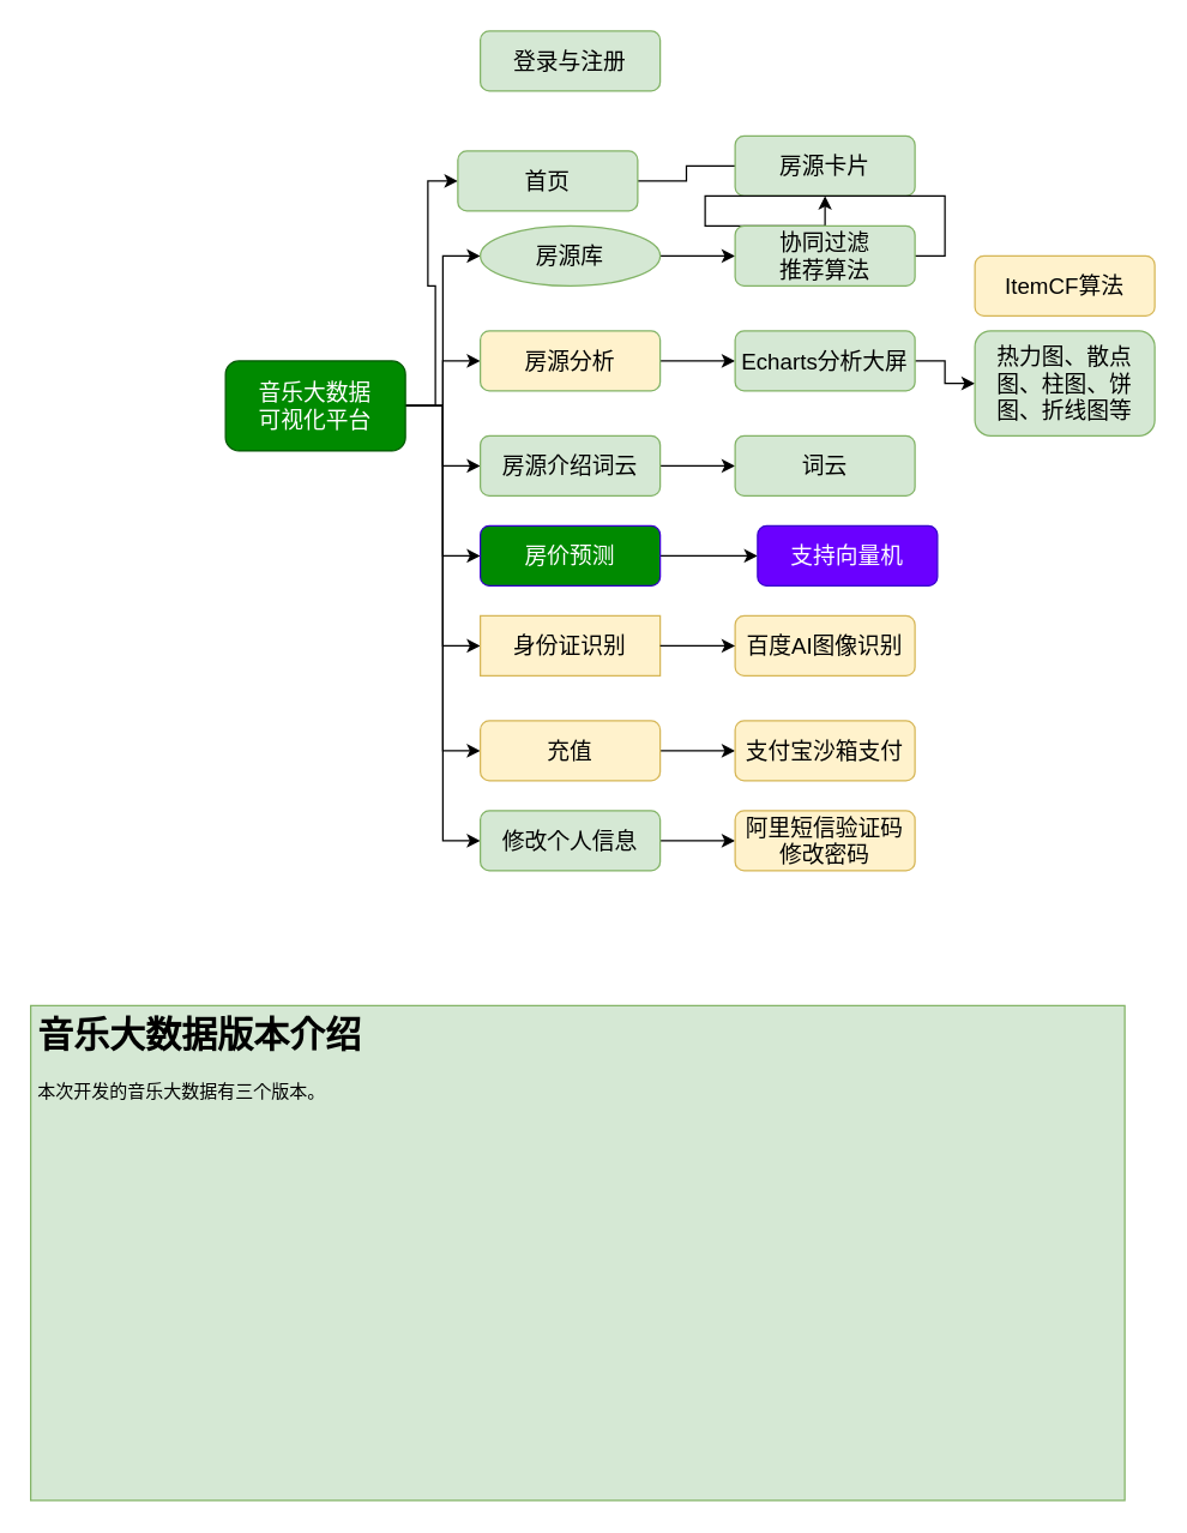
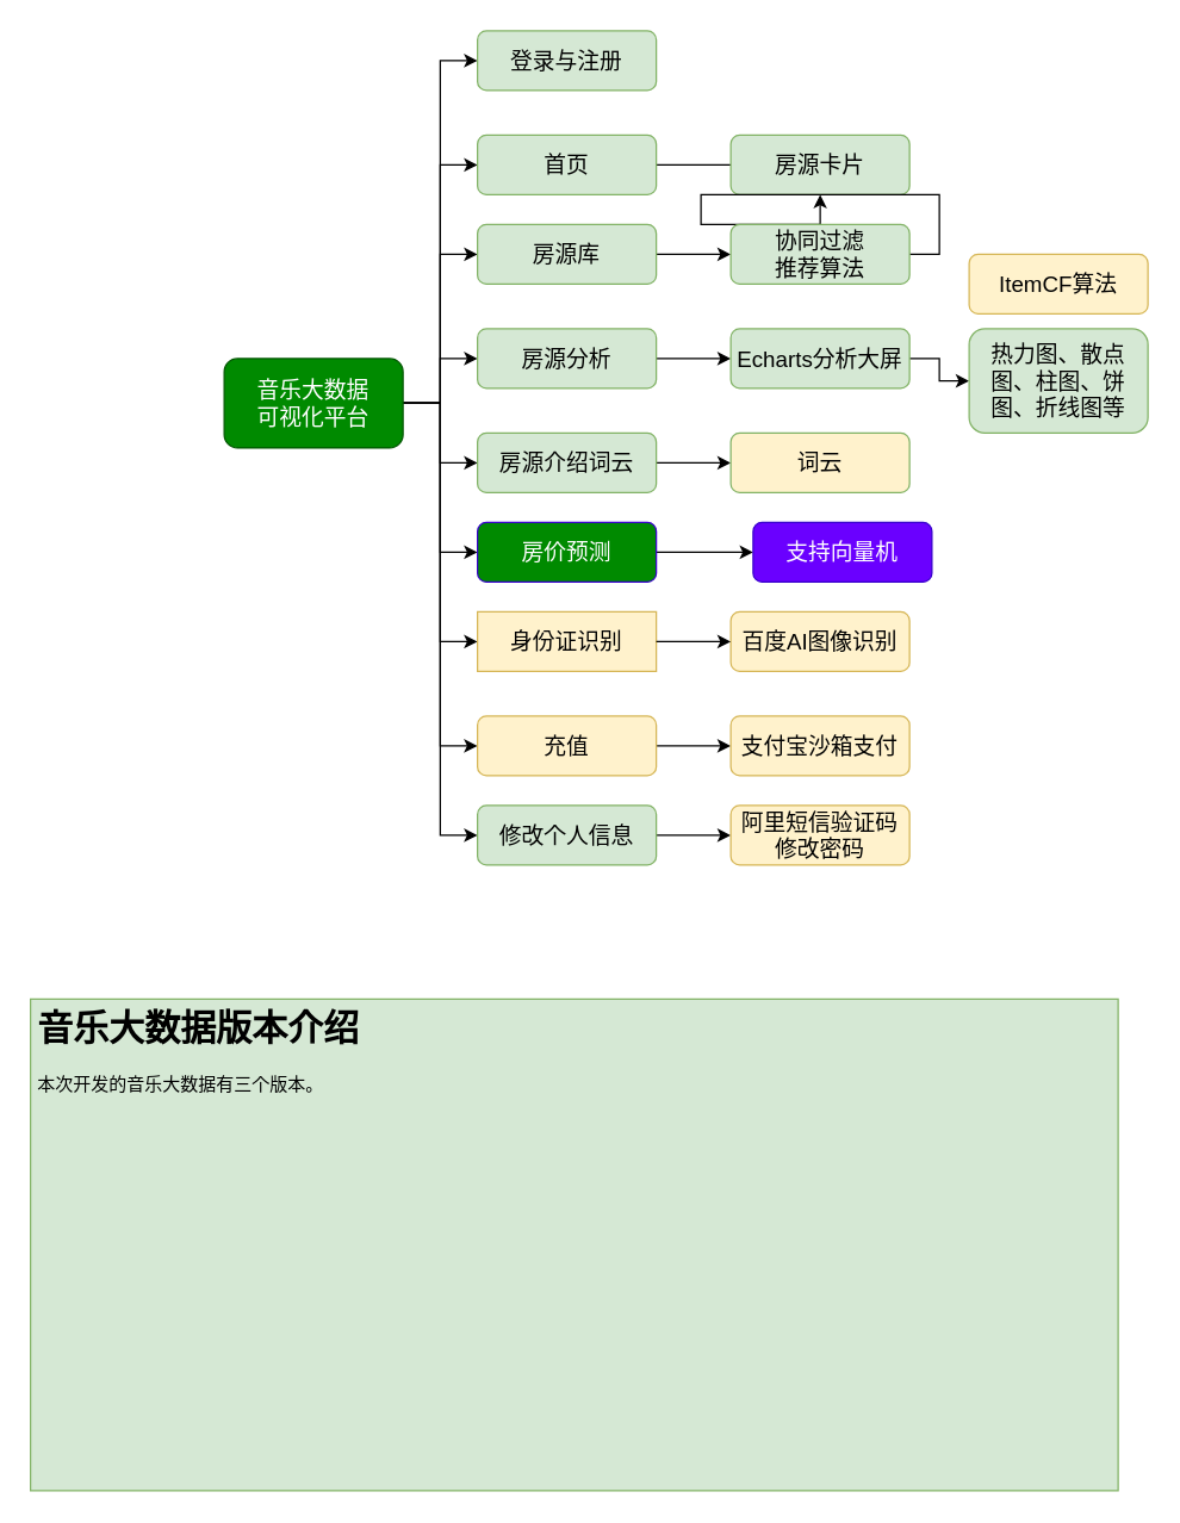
  <mxCell id="0" />
  <mxCell id="1" parent="0" />
+ <mxCell id="2" style="edgeStyle=orthogonalEdgeStyle;rounded=0;orthogonalLoop=1;jettySize=auto;html=1;exitX=1;exitY=0.5;exitDx=0;exitDy=0;entryX=0;entryY=0.5;entryDx=0;entryDy=0;" parent="1" source="11" target="14" edge="1"><mxGeometry relative="1" as="geometry" /></mxCell>
  <mxCell id="3" style="edgeStyle=orthogonalEdgeStyle;rounded=0;orthogonalLoop=1;jettySize=auto;html=1;exitX=1;exitY=0.5;exitDx=0;exitDy=0;entryX=0;entryY=0.5;entryDx=0;entryDy=0;" parent="1" source="11" target="13" edge="1"><mxGeometry relative="1" as="geometry" /></mxCell>
  <mxCell id="4" style="edgeStyle=orthogonalEdgeStyle;rounded=0;orthogonalLoop=1;jettySize=auto;html=1;exitX=1;exitY=0.5;exitDx=0;exitDy=0;entryX=0;entryY=0.5;entryDx=0;entryDy=0;" parent="1" source="11" target="16" edge="1"><mxGeometry relative="1" as="geometry" /></mxCell>
  <mxCell id="5" style="edgeStyle=orthogonalEdgeStyle;rounded=0;orthogonalLoop=1;jettySize=auto;html=1;exitX=1;exitY=0.5;exitDx=0;exitDy=0;entryX=0;entryY=0.5;entryDx=0;entryDy=0;" parent="1" source="11" target="19" edge="1"><mxGeometry relative="1" as="geometry" /></mxCell>
  <mxCell id="6" style="edgeStyle=orthogonalEdgeStyle;rounded=0;orthogonalLoop=1;jettySize=auto;html=1;exitX=1;exitY=0.5;exitDx=0;exitDy=0;entryX=0;entryY=0.5;entryDx=0;entryDy=0;" parent="1" source="11" target="20" edge="1"><mxGeometry relative="1" as="geometry" /></mxCell>
  <mxCell id="7" style="edgeStyle=orthogonalEdgeStyle;rounded=0;orthogonalLoop=1;jettySize=auto;html=1;exitX=1;exitY=0.5;exitDx=0;exitDy=0;entryX=0;entryY=0.5;entryDx=0;entryDy=0;" parent="1" source="11" target="25" edge="1"><mxGeometry relative="1" as="geometry" /></mxCell>
  <mxCell id="8" style="edgeStyle=orthogonalEdgeStyle;rounded=0;orthogonalLoop=1;jettySize=auto;html=1;exitX=1;exitY=0.5;exitDx=0;exitDy=0;entryX=0;entryY=0.5;entryDx=0;entryDy=0;" parent="1" source="11" target="31" edge="1"><mxGeometry relative="1" as="geometry" /></mxCell>
  <mxCell id="9" style="edgeStyle=orthogonalEdgeStyle;rounded=0;orthogonalLoop=1;jettySize=auto;html=1;exitX=1;exitY=0.5;exitDx=0;exitDy=0;entryX=0;entryY=0.5;entryDx=0;entryDy=0;" parent="1" source="11" target="34" edge="1"><mxGeometry relative="1" as="geometry" /></mxCell>
  <mxCell id="10" style="edgeStyle=orthogonalEdgeStyle;rounded=0;orthogonalLoop=1;jettySize=auto;html=1;exitX=1;exitY=0.5;exitDx=0;exitDy=0;entryX=0;entryY=0.5;entryDx=0;entryDy=0;fontSize=15;" parent="1" source="11" target="39" edge="1"><mxGeometry relative="1" as="geometry" /></mxCell>
  <mxCell id="11" value="音乐大数据&lt;br&gt;可视化平台" style="rounded=1;whiteSpace=wrap;html=1;fontSize=15;fillColor=#008a00;strokeColor=#005700;fontColor=#ffffff;" parent="1" vertex="1"><mxGeometry x="150" y="240" width="120" height="60" as="geometry" /></mxCell>
  <mxCell id="12" style="edgeStyle=orthogonalEdgeStyle;rounded=0;orthogonalLoop=1;jettySize=auto;html=1;exitX=1;exitY=0.5;exitDx=0;exitDy=0;entryX=0;entryY=0.5;entryDx=0;entryDy=0;endArrow=none;" parent="1" source="13" target="17" edge="1"><mxGeometry relative="1" as="geometry" /></mxCell>
- <mxCell id="13" value="首页" style="rounded=1;whiteSpace=wrap;html=1;fontSize=15;fillColor=#d5e8d4;strokeColor=#82b366;" parent="1" vertex="1"><mxGeometry x="305" y="100" width="120" height="40" as="geometry" /></mxCell>
+ <mxCell id="13" value="首页" style="rounded=1;whiteSpace=wrap;html=1;fontSize=15;fillColor=#d5e8d4;strokeColor=#82b366;" parent="1" vertex="1"><mxGeometry x="320" y="90" width="120" height="40" as="geometry" /></mxCell>
  <mxCell id="14" value="登录与注册" style="rounded=1;whiteSpace=wrap;html=1;fontSize=15;fillColor=#d5e8d4;strokeColor=#82b366;" parent="1" vertex="1"><mxGeometry x="320" y="20" width="120" height="40" as="geometry" /></mxCell>
  <mxCell id="15" style="edgeStyle=orthogonalEdgeStyle;rounded=0;orthogonalLoop=1;jettySize=auto;html=1;exitX=1;exitY=0.5;exitDx=0;exitDy=0;entryX=0;entryY=0.5;entryDx=0;entryDy=0;" parent="1" source="16" target="23" edge="1"><mxGeometry relative="1" as="geometry" /></mxCell>
- <mxCell id="16" value="房源分析" style="rounded=1;whiteSpace=wrap;html=1;fontSize=15;fillColor=#fff2cc;strokeColor=#82b366;" parent="1" vertex="1"><mxGeometry x="320" y="220" width="120" height="40" as="geometry" /></mxCell>
+ <mxCell id="16" value="房源分析" style="rounded=1;whiteSpace=wrap;html=1;fontSize=15;fillColor=#d5e8d4;strokeColor=#82b366;" parent="1" vertex="1"><mxGeometry x="320" y="220" width="120" height="40" as="geometry" /></mxCell>
  <mxCell id="17" value="房源卡片" style="rounded=1;whiteSpace=wrap;html=1;fontSize=15;fillColor=#d5e8d4;strokeColor=#82b366;" parent="1" vertex="1"><mxGeometry x="490" y="90" width="120" height="40" as="geometry" /></mxCell>
  <mxCell id="18" style="edgeStyle=orthogonalEdgeStyle;rounded=0;orthogonalLoop=1;jettySize=auto;html=1;exitX=1;exitY=0.5;exitDx=0;exitDy=0;entryX=0;entryY=0.5;entryDx=0;entryDy=0;" parent="1" source="19" target="21" edge="1"><mxGeometry relative="1" as="geometry" /></mxCell>
  <mxCell id="19" value="房源介绍词云" style="rounded=1;whiteSpace=wrap;html=1;fontSize=15;fillColor=#d5e8d4;strokeColor=#82b366;" parent="1" vertex="1"><mxGeometry x="320" y="290" width="120" height="40" as="geometry" /></mxCell>
  <mxCell id="20" value="身份证识别" style="whiteSpace=wrap;html=1;fontSize=15;fillColor=#fff2cc;strokeColor=#d6b656;rounded=0;" parent="1" vertex="1"><mxGeometry x="320" y="410" width="120" height="40" as="geometry" /></mxCell>
- <mxCell id="21" value="词云" style="rounded=1;whiteSpace=wrap;html=1;fontSize=15;fillColor=#d5e8d4;strokeColor=#82b366;" parent="1" vertex="1"><mxGeometry x="490" y="290" width="120" height="40" as="geometry" /></mxCell>
+ <mxCell id="21" value="词云" style="rounded=1;whiteSpace=wrap;html=1;fontSize=15;fillColor=#fff2cc;strokeColor=#82b366;" parent="1" vertex="1"><mxGeometry x="490" y="290" width="120" height="40" as="geometry" /></mxCell>
  <mxCell id="22" style="edgeStyle=orthogonalEdgeStyle;rounded=0;orthogonalLoop=1;jettySize=auto;html=1;exitX=1;exitY=0.5;exitDx=0;exitDy=0;entryX=0;entryY=0.5;entryDx=0;entryDy=0;" parent="1" source="23" target="36" edge="1"><mxGeometry relative="1" as="geometry" /></mxCell>
  <mxCell id="23" value="Echarts分析大屏" style="rounded=1;whiteSpace=wrap;html=1;fontSize=15;fillColor=#d5e8d4;strokeColor=#82b366;" parent="1" vertex="1"><mxGeometry x="490" y="220" width="120" height="40" as="geometry" /></mxCell>
  <mxCell id="24" value="" style="edgeStyle=orthogonalEdgeStyle;rounded=0;orthogonalLoop=1;jettySize=auto;html=1;" parent="1" source="25" target="27" edge="1"><mxGeometry relative="1" as="geometry" /></mxCell>
- <mxCell id="25" value="房源库" style="ellipse;whiteSpace=wrap;html=1;fontSize=15;fillColor=#d5e8d4;strokeColor=#82b366;" parent="1" vertex="1"><mxGeometry x="320" y="150" width="120" height="40" as="geometry" /></mxCell>
+ <mxCell id="25" value="房源库" style="rounded=1;whiteSpace=wrap;html=1;fontSize=15;fillColor=#d5e8d4;strokeColor=#82b366;" parent="1" vertex="1"><mxGeometry x="320" y="150" width="120" height="40" as="geometry" /></mxCell>
  <mxCell id="26" style="edgeStyle=orthogonalEdgeStyle;rounded=0;orthogonalLoop=1;jettySize=auto;html=1;exitX=1;exitY=0.5;exitDx=0;exitDy=0;" parent="1" source="27" target="17" edge="1"><mxGeometry relative="1" as="geometry" /></mxCell>
  <mxCell id="27" value="协同过滤&lt;br&gt;推荐算法" style="rounded=1;whiteSpace=wrap;html=1;fontSize=15;fillColor=#d5e8d4;strokeColor=#82b366;" parent="1" vertex="1"><mxGeometry x="490" y="150" width="120" height="40" as="geometry" /></mxCell>
  <mxCell id="28" value="百度AI图像识别" style="rounded=1;whiteSpace=wrap;html=1;fontSize=15;fillColor=#fff2cc;strokeColor=#d6b656;" parent="1" vertex="1"><mxGeometry x="490" y="410" width="120" height="40" as="geometry" /></mxCell>
  <mxCell id="29" style="edgeStyle=orthogonalEdgeStyle;rounded=0;orthogonalLoop=1;jettySize=auto;html=1;exitX=1;exitY=0.5;exitDx=0;exitDy=0;" parent="1" source="20" edge="1"><mxGeometry relative="1" as="geometry"><mxPoint x="450" y="370" as="sourcePoint" /><mxPoint x="490" y="430" as="targetPoint" /></mxGeometry></mxCell>
  <mxCell id="30" style="edgeStyle=orthogonalEdgeStyle;rounded=0;orthogonalLoop=1;jettySize=auto;html=1;exitX=1;exitY=0.5;exitDx=0;exitDy=0;entryX=0;entryY=0.5;entryDx=0;entryDy=0;" parent="1" source="31" target="37" edge="1"><mxGeometry relative="1" as="geometry" /></mxCell>
  <mxCell id="31" value="修改个人信息" style="rounded=1;whiteSpace=wrap;html=1;fontSize=15;fillColor=#d5e8d4;strokeColor=#82b366;" parent="1" vertex="1"><mxGeometry x="320" y="540" width="120" height="40" as="geometry" /></mxCell>
  <mxCell id="32" value="ItemCF算法" style="rounded=1;whiteSpace=wrap;html=1;fontSize=15;fillColor=#fff2cc;strokeColor=#d6b656;" parent="1" vertex="1"><mxGeometry x="650" y="170" width="120" height="40" as="geometry" /></mxCell>
  <mxCell id="33" style="edgeStyle=orthogonalEdgeStyle;rounded=0;orthogonalLoop=1;jettySize=auto;html=1;exitX=1;exitY=0.5;exitDx=0;exitDy=0;entryX=0;entryY=0.5;entryDx=0;entryDy=0;" parent="1" source="34" target="35" edge="1"><mxGeometry relative="1" as="geometry" /></mxCell>
  <mxCell id="34" value="充值" style="rounded=1;whiteSpace=wrap;html=1;fontSize=15;fillColor=#fff2cc;strokeColor=#d6b656;" parent="1" vertex="1"><mxGeometry x="320" y="480" width="120" height="40" as="geometry" /></mxCell>
  <mxCell id="35" value="支付宝沙箱支付" style="rounded=1;whiteSpace=wrap;html=1;fontSize=15;fillColor=#fff2cc;strokeColor=#d6b656;" parent="1" vertex="1"><mxGeometry x="490" y="480" width="120" height="40" as="geometry" /></mxCell>
  <mxCell id="36" value="热力图、散点图、柱图、饼图、折线图等" style="rounded=1;whiteSpace=wrap;html=1;fontSize=15;fillColor=#d5e8d4;strokeColor=#82b366;" parent="1" vertex="1"><mxGeometry x="650" y="220" width="120" height="70" as="geometry" /></mxCell>
  <mxCell id="37" value="阿里短信验证码修改密码" style="rounded=1;whiteSpace=wrap;html=1;fontSize=15;fillColor=#fff2cc;strokeColor=#d6b656;" parent="1" vertex="1"><mxGeometry x="490" y="540" width="120" height="40" as="geometry" /></mxCell>
  <mxCell id="38" style="edgeStyle=orthogonalEdgeStyle;rounded=0;orthogonalLoop=1;jettySize=auto;html=1;exitX=1;exitY=0.5;exitDx=0;exitDy=0;entryX=0;entryY=0.5;entryDx=0;entryDy=0;fontSize=15;" parent="1" source="39" target="40" edge="1"><mxGeometry relative="1" as="geometry" /></mxCell>
  <mxCell id="39" value="房价预测" style="rounded=1;whiteSpace=wrap;html=1;fontSize=15;fillColor=#008a00;strokeColor=#3700CC;fontColor=#ffffff;" parent="1" vertex="1"><mxGeometry x="320" y="350" width="120" height="40" as="geometry" /></mxCell>
  <mxCell id="40" value="支持向量机" style="rounded=1;whiteSpace=wrap;html=1;fontSize=15;fillColor=#6a00ff;strokeColor=#3700CC;fontColor=#ffffff;" parent="1" vertex="1"><mxGeometry x="505" y="350" width="120" height="40" as="geometry" /></mxCell>
  <mxCell id="41" value="&lt;h1&gt;音乐大数据版本介绍&lt;/h1&gt;&lt;p&gt;本次开发的音乐大数据有三个版本。&lt;/p&gt;&lt;p&gt;&lt;br&gt;&lt;/p&gt;" style="text;html=1;strokeColor=#82b366;fillColor=#d5e8d4;spacing=5;spacingTop=-20;whiteSpace=wrap;overflow=hidden;rounded=0;" vertex="1" parent="1"><mxGeometry x="20" y="670" width="730" height="330" as="geometry" /></mxCell>
